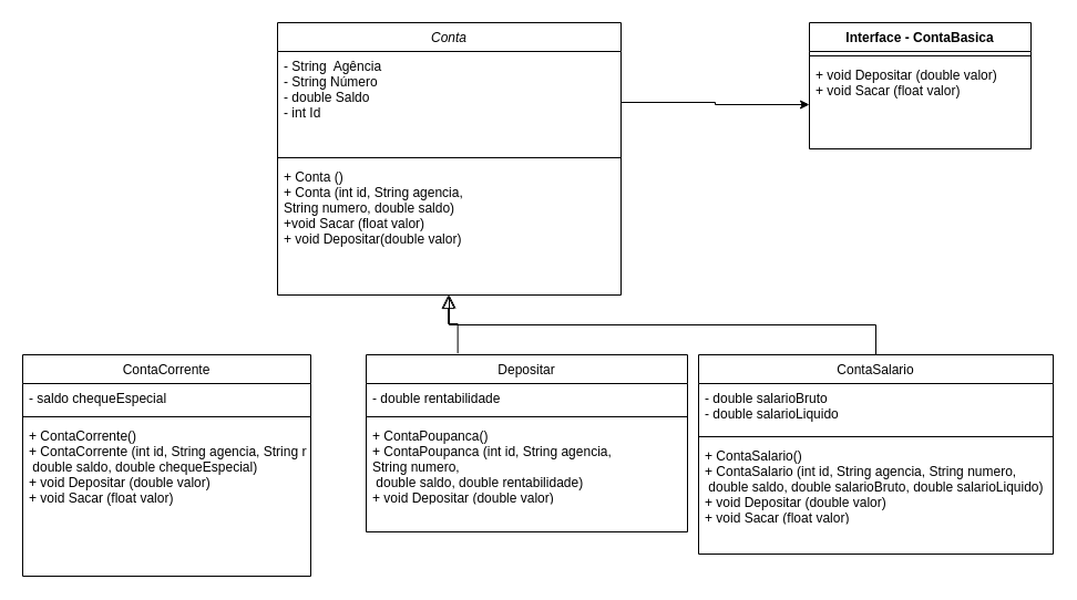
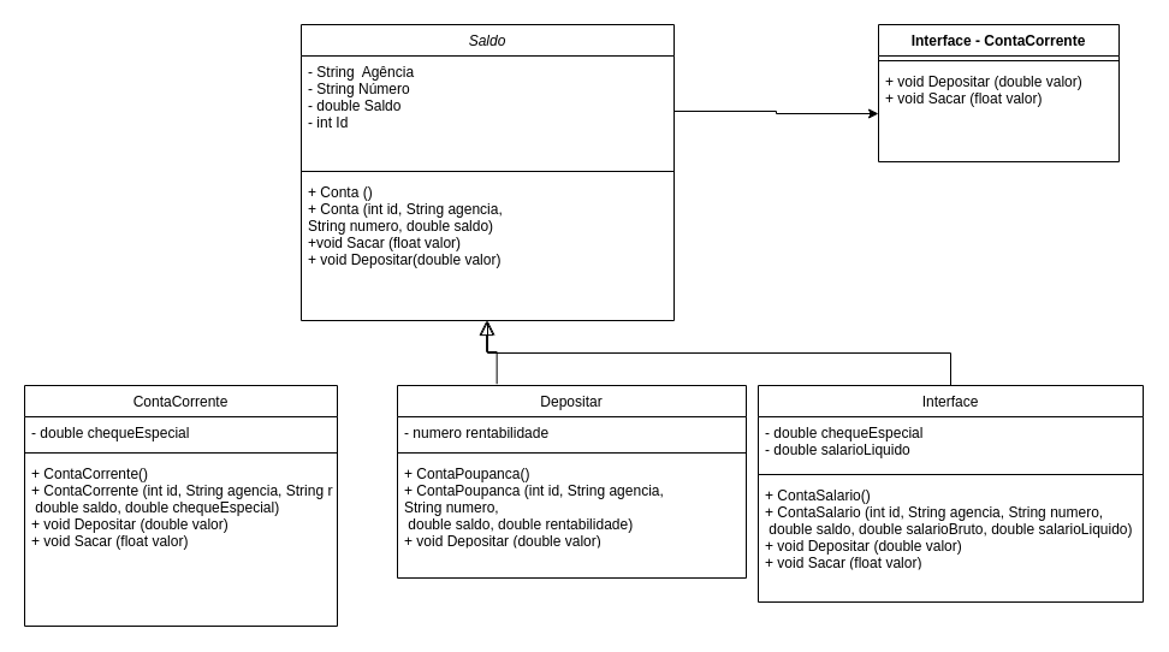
  <mxCell id="0" />
  <mxCell id="1" parent="0" />
- <mxCell id="2" value="Conta" style="swimlane;fontStyle=2;align=center;verticalAlign=top;childLayout=stackLayout;horizontal=1;startSize=26;horizontalStack=0;resizeParent=1;resizeLast=0;collapsible=1;marginBottom=0;rounded=0;shadow=0;strokeWidth=1;" vertex="1" parent="1"><mxGeometry x="250" y="20" width="310" height="246" as="geometry"><mxRectangle x="230" y="140" width="160" height="26" as="alternateBounds" /></mxGeometry></mxCell>
+ <mxCell id="2" value="Saldo" style="swimlane;fontStyle=2;align=center;verticalAlign=top;childLayout=stackLayout;horizontal=1;startSize=26;horizontalStack=0;resizeParent=1;resizeLast=0;collapsible=1;marginBottom=0;rounded=0;shadow=0;strokeWidth=1;" vertex="1" parent="1"><mxGeometry x="250" y="20" width="310" height="246" as="geometry"><mxRectangle x="230" y="140" width="160" height="26" as="alternateBounds" /></mxGeometry></mxCell>
  <mxCell id="3" value="- String  Agência       &#10;- String Número&#10;- double Saldo&#10;- int Id " style="text;align=left;verticalAlign=top;spacingLeft=4;spacingRight=4;overflow=hidden;rotatable=0;points=[[0,0.5],[1,0.5]];portConstraint=eastwest;" vertex="1" parent="2"><mxGeometry y="26" width="310" height="92" as="geometry" /></mxCell>
  <mxCell id="4" value="" style="line;html=1;strokeWidth=1;align=left;verticalAlign=middle;spacingTop=-1;spacingLeft=3;spacingRight=3;rotatable=0;labelPosition=right;points=[];portConstraint=eastwest;" vertex="1" parent="2"><mxGeometry y="118" width="310" height="8" as="geometry" /></mxCell>
  <mxCell id="5" value="+ Conta ()&#10;+ Conta (int id, String agencia, &#10;String numero, double saldo)&#10;+void Sacar (float valor)&#10;+ void Depositar(double valor)" style="text;align=left;verticalAlign=top;spacingLeft=4;spacingRight=4;overflow=hidden;rotatable=0;points=[[0,0.5],[1,0.5]];portConstraint=eastwest;" vertex="1" parent="2"><mxGeometry y="126" width="310" height="120" as="geometry" /></mxCell>
  <mxCell id="6" value="ContaCorrente" style="swimlane;fontStyle=0;align=center;verticalAlign=top;childLayout=stackLayout;horizontal=1;startSize=26;horizontalStack=0;resizeParent=1;resizeLast=0;collapsible=1;marginBottom=0;rounded=0;shadow=0;strokeWidth=1;" vertex="1" parent="1"><mxGeometry x="20" y="320" width="260" height="200" as="geometry"><mxRectangle x="130" y="380" width="160" height="26" as="alternateBounds" /></mxGeometry></mxCell>
- <mxCell id="7" value="- saldo chequeEspecial" style="text;align=left;verticalAlign=top;spacingLeft=4;spacingRight=4;overflow=hidden;rotatable=0;points=[[0,0.5],[1,0.5]];portConstraint=eastwest;rounded=0;shadow=0;html=0;" vertex="1" parent="6"><mxGeometry y="26" width="260" height="26" as="geometry" /></mxCell>
+ <mxCell id="7" value="- double chequeEspecial" style="text;align=left;verticalAlign=top;spacingLeft=4;spacingRight=4;overflow=hidden;rotatable=0;points=[[0,0.5],[1,0.5]];portConstraint=eastwest;rounded=0;shadow=0;html=0;" vertex="1" parent="6"><mxGeometry y="26" width="260" height="26" as="geometry" /></mxCell>
  <mxCell id="8" value="" style="line;html=1;strokeWidth=1;align=left;verticalAlign=middle;spacingTop=-1;spacingLeft=3;spacingRight=3;rotatable=0;labelPosition=right;points=[];portConstraint=eastwest;" vertex="1" parent="6"><mxGeometry y="52" width="260" height="8" as="geometry" /></mxCell>
  <mxCell id="9" value="+ ContaCorrente()&#10;+ ContaCorrente (int id, String agencia, String numero,&#10; double saldo, double chequeEspecial)&#10;+ void Depositar (double valor)&#10;+ void Sacar (float valor)" style="text;align=left;verticalAlign=top;spacingLeft=4;spacingRight=4;overflow=hidden;rotatable=0;points=[[0,0.5],[1,0.5]];portConstraint=eastwest;" vertex="1" parent="6"><mxGeometry y="60" width="260" height="140" as="geometry" /></mxCell>
  <mxCell id="10" value="" style="endArrow=open;endSize=10;endFill=0;shadow=0;strokeWidth=1;rounded=0;edgeStyle=elbowEdgeStyle;elbow=vertical;" edge="1" parent="1" source="16" target="2"><mxGeometry width="160" relative="1" as="geometry"><mxPoint x="680" y="320" as="sourcePoint" /><mxPoint x="390" y="231" as="targetPoint" /></mxGeometry></mxCell>
  <mxCell id="11" value="Depositar" style="swimlane;fontStyle=0;align=center;verticalAlign=top;childLayout=stackLayout;horizontal=1;startSize=26;horizontalStack=0;resizeParent=1;resizeLast=0;collapsible=1;marginBottom=0;rounded=0;shadow=0;strokeWidth=1;" vertex="1" parent="1"><mxGeometry x="330" y="320" width="290" height="160" as="geometry"><mxRectangle x="130" y="380" width="160" height="26" as="alternateBounds" /></mxGeometry></mxCell>
- <mxCell id="12" value="- double rentabilidade" style="text;align=left;verticalAlign=top;spacingLeft=4;spacingRight=4;overflow=hidden;rotatable=0;points=[[0,0.5],[1,0.5]];portConstraint=eastwest;rounded=0;shadow=0;html=0;" vertex="1" parent="11"><mxGeometry y="26" width="290" height="26" as="geometry" /></mxCell>
+ <mxCell id="12" value="- numero rentabilidade" style="text;align=left;verticalAlign=top;spacingLeft=4;spacingRight=4;overflow=hidden;rotatable=0;points=[[0,0.5],[1,0.5]];portConstraint=eastwest;rounded=0;shadow=0;html=0;" vertex="1" parent="11"><mxGeometry y="26" width="290" height="26" as="geometry" /></mxCell>
  <mxCell id="13" value="" style="line;html=1;strokeWidth=1;align=left;verticalAlign=middle;spacingTop=-1;spacingLeft=3;spacingRight=3;rotatable=0;labelPosition=right;points=[];portConstraint=eastwest;" vertex="1" parent="11"><mxGeometry y="52" width="290" height="8" as="geometry" /></mxCell>
  <mxCell id="14" value="+ ContaPoupanca()&#10;+ ContaPoupanca (int id, String agencia, &#10;String numero,&#10; double saldo, double rentabilidade)&#10;+ void Depositar (double valor)&#10;+ void Sacar (float valor)" style="text;align=left;verticalAlign=top;spacingLeft=4;spacingRight=4;overflow=hidden;rotatable=0;points=[[0,0.5],[1,0.5]];portConstraint=eastwest;" vertex="1" parent="11"><mxGeometry y="60" width="290" height="70" as="geometry" /></mxCell>
  <mxCell id="15" value="" style="endArrow=block;endSize=10;endFill=0;shadow=0;strokeWidth=1;rounded=0;edgeStyle=elbowEdgeStyle;elbow=vertical;entryX=0.497;entryY=1;entryDx=0;entryDy=0;entryPerimeter=0;exitX=0.285;exitY=-0.008;exitDx=0;exitDy=0;exitPerimeter=0;" edge="1" parent="1" source="11" target="5"><mxGeometry width="160" relative="1" as="geometry"><mxPoint x="200" y="330" as="sourcePoint" /><mxPoint x="415" y="210" as="targetPoint" /></mxGeometry></mxCell>
- <mxCell id="16" value="ContaSalario" style="swimlane;fontStyle=0;align=center;verticalAlign=top;childLayout=stackLayout;horizontal=1;startSize=26;horizontalStack=0;resizeParent=1;resizeLast=0;collapsible=1;marginBottom=0;rounded=0;shadow=0;strokeWidth=1;" vertex="1" parent="1"><mxGeometry x="630" y="320" width="320" height="180" as="geometry"><mxRectangle x="130" y="380" width="160" height="26" as="alternateBounds" /></mxGeometry></mxCell>
- <mxCell id="17" value="- double salarioBruto&#10;- double salarioLiquido" style="text;align=left;verticalAlign=top;spacingLeft=4;spacingRight=4;overflow=hidden;rotatable=0;points=[[0,0.5],[1,0.5]];portConstraint=eastwest;rounded=0;shadow=0;html=0;" vertex="1" parent="16"><mxGeometry y="26" width="320" height="44" as="geometry" /></mxCell>
+ <mxCell id="16" value="Interface" style="swimlane;fontStyle=0;align=center;verticalAlign=top;childLayout=stackLayout;horizontal=1;startSize=26;horizontalStack=0;resizeParent=1;resizeLast=0;collapsible=1;marginBottom=0;rounded=0;shadow=0;strokeWidth=1;" vertex="1" parent="1"><mxGeometry x="630" y="320" width="320" height="180" as="geometry"><mxRectangle x="130" y="380" width="160" height="26" as="alternateBounds" /></mxGeometry></mxCell>
+ <mxCell id="17" value="- double chequeEspecial&#10;- double salarioLiquido" style="text;align=left;verticalAlign=top;spacingLeft=4;spacingRight=4;overflow=hidden;rotatable=0;points=[[0,0.5],[1,0.5]];portConstraint=eastwest;rounded=0;shadow=0;html=0;" vertex="1" parent="16"><mxGeometry y="26" width="320" height="44" as="geometry" /></mxCell>
  <mxCell id="18" value="" style="line;html=1;strokeWidth=1;align=left;verticalAlign=middle;spacingTop=-1;spacingLeft=3;spacingRight=3;rotatable=0;labelPosition=right;points=[];portConstraint=eastwest;" vertex="1" parent="16"><mxGeometry y="70" width="320" height="8" as="geometry" /></mxCell>
  <mxCell id="19" value="+ ContaSalario()&#10;+ ContaSalario (int id, String agencia, String numero,&#10; double saldo, double salarioBruto, double salarioLiquido)&#10;+ void Depositar (double valor)&#10;+ void Sacar (float valor)" style="text;align=left;verticalAlign=top;spacingLeft=4;spacingRight=4;overflow=hidden;rotatable=0;points=[[0,0.5],[1,0.5]];portConstraint=eastwest;" vertex="1" parent="16"><mxGeometry y="78" width="320" height="70" as="geometry" /></mxCell>
- <mxCell id="20" value="Interface - ContaBasica" style="swimlane;fontStyle=1;align=center;verticalAlign=top;childLayout=stackLayout;horizontal=1;startSize=26;horizontalStack=0;resizeParent=1;resizeParentMax=0;resizeLast=0;collapsible=1;marginBottom=0;" vertex="1" parent="1"><mxGeometry x="730" y="20" width="200" height="114" as="geometry" /></mxCell>
+ <mxCell id="20" value="Interface - ContaCorrente" style="swimlane;fontStyle=1;align=center;verticalAlign=top;childLayout=stackLayout;horizontal=1;startSize=26;horizontalStack=0;resizeParent=1;resizeParentMax=0;resizeLast=0;collapsible=1;marginBottom=0;" vertex="1" parent="1"><mxGeometry x="730" y="20" width="200" height="114" as="geometry" /></mxCell>
  <mxCell id="21" value="" style="line;strokeWidth=1;fillColor=none;align=left;verticalAlign=middle;spacingTop=-1;spacingLeft=3;spacingRight=3;rotatable=0;labelPosition=right;points=[];portConstraint=eastwest;" vertex="1" parent="20"><mxGeometry y="26" width="200" height="8" as="geometry" /></mxCell>
  <mxCell id="22" value="+ void Depositar (double valor)&#10;+ void Sacar (float valor)" style="text;strokeColor=none;fillColor=none;align=left;verticalAlign=top;spacingLeft=4;spacingRight=4;overflow=hidden;rotatable=0;points=[[0,0.5],[1,0.5]];portConstraint=eastwest;" vertex="1" parent="20"><mxGeometry y="34" width="200" height="80" as="geometry" /></mxCell>
  <mxCell id="23" style="edgeStyle=orthogonalEdgeStyle;rounded=0;orthogonalLoop=1;jettySize=auto;html=1;" edge="1" parent="1" source="3" target="22"><mxGeometry relative="1" as="geometry" /></mxCell>
